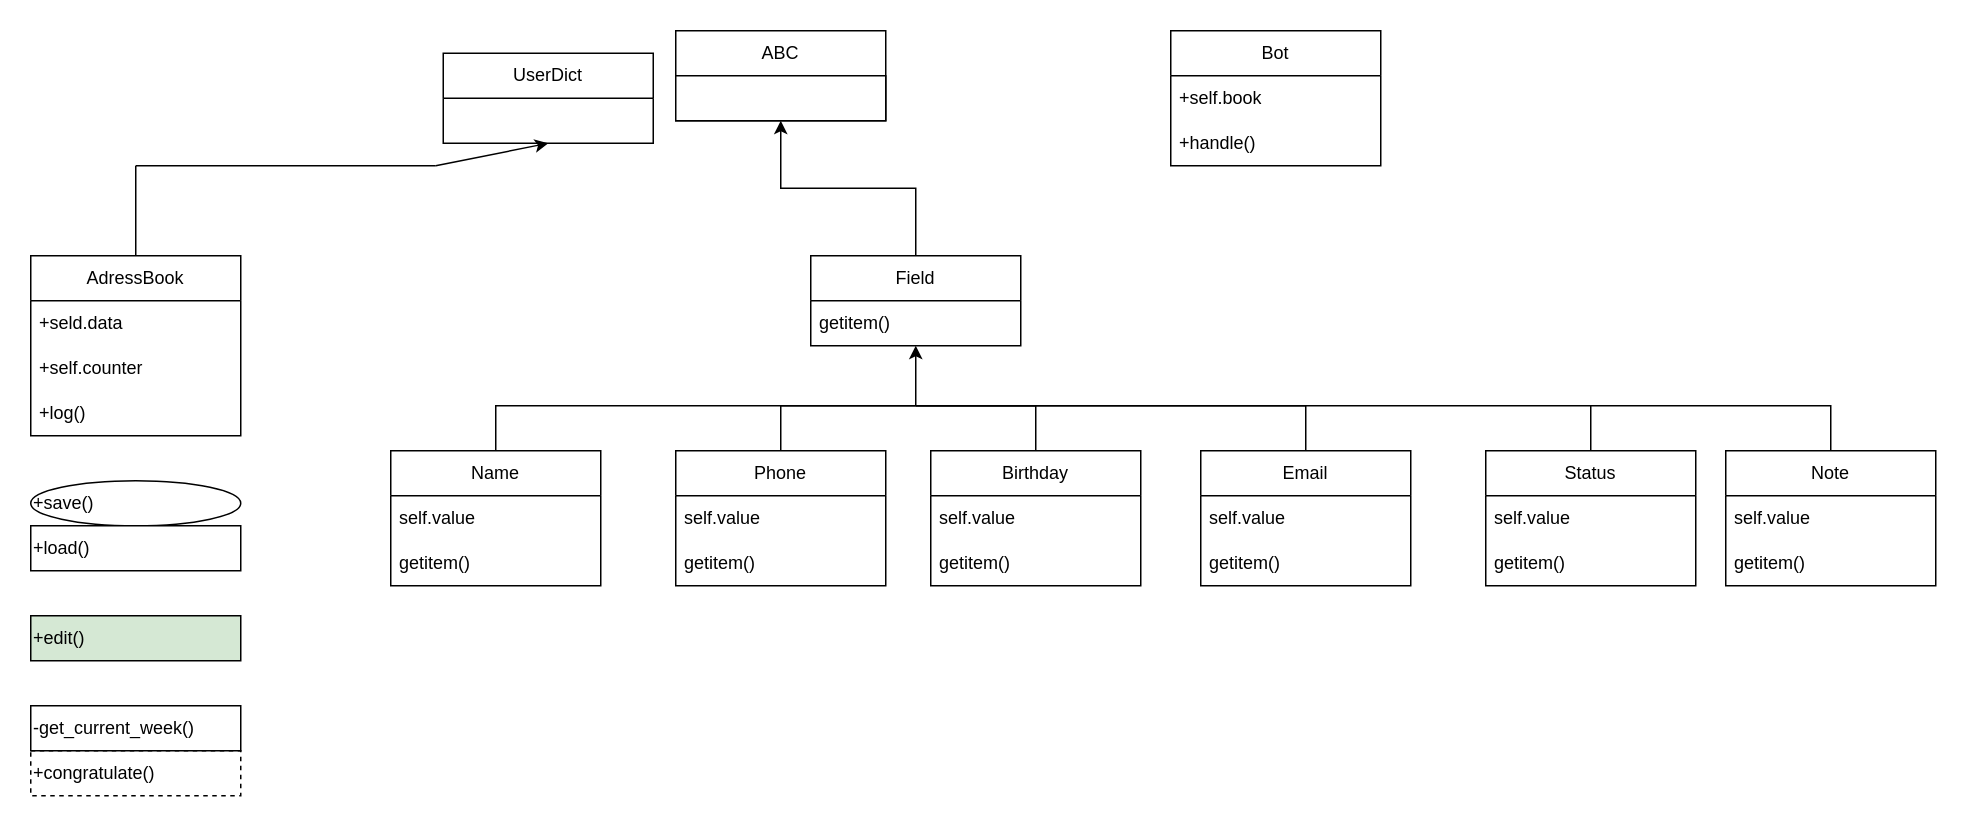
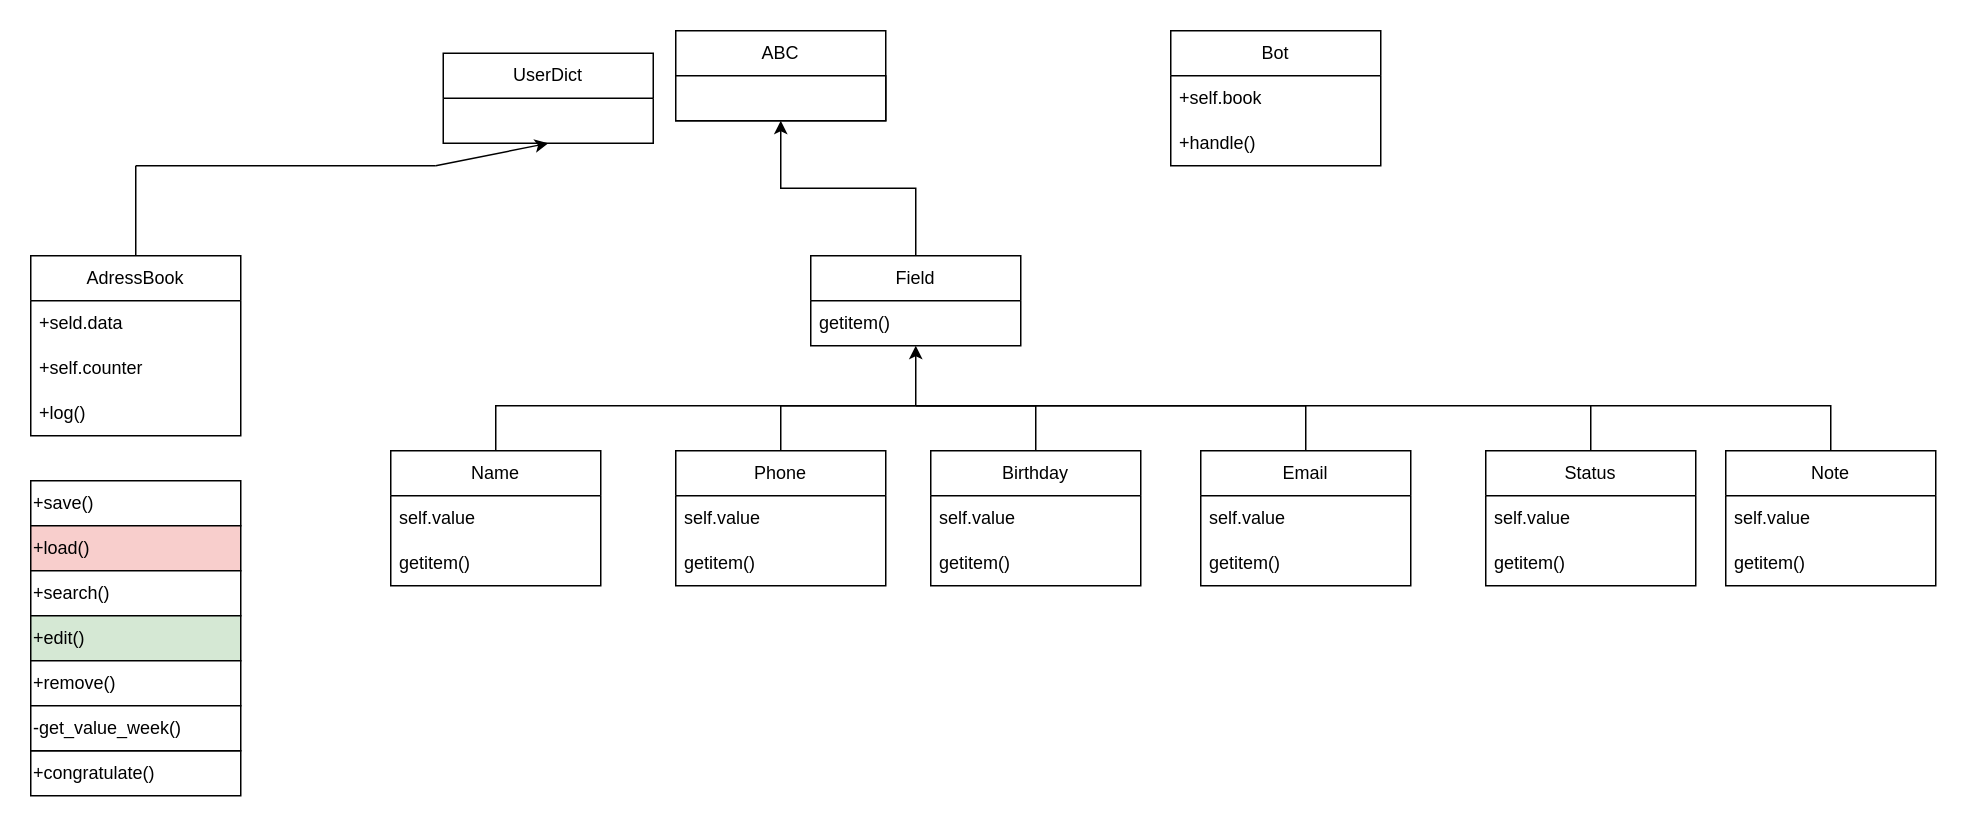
  <mxCell id="0" />
  <mxCell id="1" parent="0" />
  <mxCell id="2" value="" style="group;labelBackgroundColor=none;" vertex="1" connectable="0" parent="1"><mxGeometry x="20" y="170" width="140" height="360" as="geometry" /></mxCell>
- <mxCell id="3" value="+congratulate()" style="rounded=0;whiteSpace=wrap;html=1;labelBackgroundColor=none;align=left;dashed=1;" vertex="1" parent="2"><mxGeometry y="330" width="140" height="30" as="geometry" /></mxCell>
+ <mxCell id="3" value="+congratulate()" style="rounded=0;whiteSpace=wrap;html=1;labelBackgroundColor=none;align=left;" vertex="1" parent="2"><mxGeometry y="330" width="140" height="30" as="geometry" /></mxCell>
  <mxCell id="4" value="" style="group;labelBackgroundColor=none;" vertex="1" connectable="0" parent="2"><mxGeometry width="140" height="330" as="geometry" /></mxCell>
  <mxCell id="5" value="" style="group;labelBackgroundColor=none;" vertex="1" connectable="0" parent="4"><mxGeometry width="140" height="270" as="geometry" /></mxCell>
  <mxCell id="6" value="AdressBook" style="swimlane;fontStyle=0;childLayout=stackLayout;horizontal=1;startSize=30;horizontalStack=0;resizeParent=1;resizeParentMax=0;resizeLast=0;collapsible=1;marginBottom=0;whiteSpace=wrap;html=1;flipH=0;labelBackgroundColor=none;" vertex="1" parent="5"><mxGeometry width="140" height="120" as="geometry"><mxRectangle x="340" y="220" width="110" height="30" as="alternateBounds" /></mxGeometry></mxCell>
  <mxCell id="7" value="+seld.data" style="text;strokeColor=none;fillColor=none;align=left;verticalAlign=middle;spacingLeft=4;spacingRight=4;overflow=hidden;points=[[0,0.5],[1,0.5]];portConstraint=eastwest;rotatable=0;whiteSpace=wrap;html=1;labelBackgroundColor=none;" vertex="1" parent="6"><mxGeometry y="30" width="140" height="30" as="geometry" /></mxCell>
  <mxCell id="8" value="+self.counter" style="text;strokeColor=none;fillColor=none;align=left;verticalAlign=middle;spacingLeft=4;spacingRight=4;overflow=hidden;points=[[0,0.5],[1,0.5]];portConstraint=eastwest;rotatable=0;whiteSpace=wrap;html=1;labelBackgroundColor=none;" vertex="1" parent="6"><mxGeometry y="60" width="140" height="30" as="geometry" /></mxCell>
  <mxCell id="9" value="+log()" style="text;strokeColor=none;fillColor=none;align=left;verticalAlign=middle;spacingLeft=4;spacingRight=4;overflow=hidden;points=[[0,0.5],[1,0.5]];portConstraint=eastwest;rotatable=0;whiteSpace=wrap;html=1;labelBackgroundColor=none;" vertex="1" parent="6"><mxGeometry y="90" width="140" height="30" as="geometry" /></mxCell>
- <mxCell id="10" value="+save()" style="ellipse;whiteSpace=wrap;html=1;labelBackgroundColor=none;align=left;" vertex="1" parent="5"><mxGeometry y="150" width="140" height="30" as="geometry" /></mxCell>
- <mxCell id="11" value="&lt;div style=&quot;&quot;&gt;&lt;span style=&quot;background-color: initial;&quot;&gt;+load()&lt;/span&gt;&lt;/div&gt;" style="rounded=0;whiteSpace=wrap;html=1;labelBackgroundColor=none;align=left;" vertex="1" parent="5"><mxGeometry y="180" width="140" height="30" as="geometry" /></mxCell>
+ <mxCell id="10" value="+save()" style="rounded=0;whiteSpace=wrap;html=1;labelBackgroundColor=none;align=left;" vertex="1" parent="5"><mxGeometry y="150" width="140" height="30" as="geometry" /></mxCell>
+ <mxCell id="11" value="&lt;div style=&quot;&quot;&gt;&lt;span style=&quot;background-color: initial;&quot;&gt;+load()&lt;/span&gt;&lt;/div&gt;" style="rounded=0;whiteSpace=wrap;html=1;labelBackgroundColor=none;align=left;fillColor=#f8cecc;" vertex="1" parent="5"><mxGeometry y="180" width="140" height="30" as="geometry" /></mxCell>
+ <mxCell id="12" value="+search()" style="rounded=0;whiteSpace=wrap;html=1;labelBackgroundColor=none;align=left;" vertex="1" parent="5"><mxGeometry y="210" width="140" height="30" as="geometry" /></mxCell>
  <mxCell id="13" value="+edit()" style="rounded=0;whiteSpace=wrap;html=1;labelBackgroundColor=none;align=left;fillColor=#d5e8d4;" vertex="1" parent="5"><mxGeometry y="240" width="140" height="30" as="geometry" /></mxCell>
- <mxCell id="15" value="-get_current_week()" style="rounded=0;whiteSpace=wrap;html=1;labelBackgroundColor=none;align=left;" vertex="1" parent="4"><mxGeometry y="300" width="140" height="30" as="geometry" /></mxCell>
+ <mxCell id="14" value="+remove()" style="rounded=0;whiteSpace=wrap;html=1;labelBackgroundColor=none;align=left;" vertex="1" parent="4"><mxGeometry y="270" width="140" height="30" as="geometry" /></mxCell>
+ <mxCell id="15" value="-get_value_week()" style="rounded=0;whiteSpace=wrap;html=1;labelBackgroundColor=none;align=left;" vertex="1" parent="4"><mxGeometry y="300" width="140" height="30" as="geometry" /></mxCell>
  <mxCell id="16" value="UserDict" style="swimlane;fontStyle=0;childLayout=stackLayout;horizontal=1;startSize=30;horizontalStack=0;resizeParent=1;resizeParentMax=0;resizeLast=0;collapsible=1;marginBottom=0;whiteSpace=wrap;html=1;labelBackgroundColor=none;" vertex="1" parent="1"><mxGeometry x="295" y="35" width="140" height="60" as="geometry" /></mxCell>
  <mxCell id="17" value="" style="endArrow=none;html=1;rounded=0;exitX=0.5;exitY=0;exitDx=0;exitDy=0;" edge="1" parent="1" source="6"><mxGeometry width="50" height="50" relative="1" as="geometry"><mxPoint x="190" y="280" as="sourcePoint" /><mxPoint x="90" as="targetPoint" y="110" /><Array as="points" /></mxGeometry></mxCell>
  <mxCell id="18" value="" style="endArrow=none;html=1;rounded=0;" edge="1" parent="1"><mxGeometry width="50" height="50" relative="1" as="geometry"><mxPoint x="90" as="sourcePoint" y="110" /><mxPoint x="290" as="targetPoint" y="110" /></mxGeometry></mxCell>
  <mxCell id="19" value="" style="endArrow=classic;html=1;rounded=0;entryX=0.5;entryY=1;entryDx=0;entryDy=0;" edge="1" parent="1" target="16"><mxGeometry width="50" height="50" relative="1" as="geometry"><mxPoint x="290" as="sourcePoint" y="110" /><mxPoint x="240" y="230" as="targetPoint" /></mxGeometry></mxCell>
  <mxCell id="20" value="" style="edgeStyle=orthogonalEdgeStyle;rounded=0;orthogonalLoop=1;jettySize=auto;html=1;" edge="1" parent="1" source="21" target="25"><mxGeometry relative="1" as="geometry" /></mxCell>
  <mxCell id="21" value="Field" style="swimlane;fontStyle=0;childLayout=stackLayout;horizontal=1;startSize=30;horizontalStack=0;resizeParent=1;resizeParentMax=0;resizeLast=0;collapsible=1;marginBottom=0;whiteSpace=wrap;html=1;" vertex="1" parent="1"><mxGeometry x="540" y="170" width="140" height="60" as="geometry" /></mxCell>
  <mxCell id="22" value="getitem()" style="text;strokeColor=none;fillColor=none;align=left;verticalAlign=middle;spacingLeft=4;spacingRight=4;overflow=hidden;points=[[0,0.5],[1,0.5]];portConstraint=eastwest;rotatable=0;whiteSpace=wrap;html=1;" vertex="1" parent="21"><mxGeometry y="30" width="140" height="30" as="geometry" /></mxCell>
  <mxCell id="23" value="" style="whiteSpace=wrap;html=1;fontStyle=0;startSize=30;" vertex="1" parent="21"><mxGeometry y="60" width="140" as="geometry" /></mxCell>
  <mxCell id="24" value="ABC" style="swimlane;fontStyle=0;childLayout=stackLayout;horizontal=1;startSize=30;horizontalStack=0;resizeParent=1;resizeParentMax=0;resizeLast=0;collapsible=1;marginBottom=0;whiteSpace=wrap;html=1;" vertex="1" parent="1"><mxGeometry x="450" y="20" width="140" height="60" as="geometry" /></mxCell>
  <mxCell id="25" value="" style="whiteSpace=wrap;html=1;fontStyle=0;startSize=30;" vertex="1" parent="24"><mxGeometry y="30" width="140" height="30" as="geometry" /></mxCell>
  <mxCell id="26" value="Name" style="swimlane;fontStyle=0;childLayout=stackLayout;horizontal=1;startSize=30;horizontalStack=0;resizeParent=1;resizeParentMax=0;resizeLast=0;collapsible=1;marginBottom=0;whiteSpace=wrap;html=1;" vertex="1" parent="1"><mxGeometry x="260" y="300" width="140" height="90" as="geometry" /></mxCell>
  <mxCell id="27" value="self.value" style="text;strokeColor=none;fillColor=none;align=left;verticalAlign=middle;spacingLeft=4;spacingRight=4;overflow=hidden;points=[[0,0.5],[1,0.5]];portConstraint=eastwest;rotatable=0;whiteSpace=wrap;html=1;" vertex="1" parent="26"><mxGeometry y="30" width="140" height="30" as="geometry" /></mxCell>
  <mxCell id="28" value="getitem()" style="text;strokeColor=none;fillColor=none;align=left;verticalAlign=middle;spacingLeft=4;spacingRight=4;overflow=hidden;points=[[0,0.5],[1,0.5]];portConstraint=eastwest;rotatable=0;whiteSpace=wrap;html=1;" vertex="1" parent="26"><mxGeometry y="60" width="140" height="30" as="geometry" /></mxCell>
  <mxCell id="29" value="Phone" style="swimlane;fontStyle=0;childLayout=stackLayout;horizontal=1;startSize=30;horizontalStack=0;resizeParent=1;resizeParentMax=0;resizeLast=0;collapsible=1;marginBottom=0;whiteSpace=wrap;html=1;" vertex="1" parent="1"><mxGeometry x="450" y="300" width="140" height="90" as="geometry" /></mxCell>
  <mxCell id="30" value="self.value" style="text;strokeColor=none;fillColor=none;align=left;verticalAlign=middle;spacingLeft=4;spacingRight=4;overflow=hidden;points=[[0,0.5],[1,0.5]];portConstraint=eastwest;rotatable=0;whiteSpace=wrap;html=1;" vertex="1" parent="29"><mxGeometry y="30" width="140" height="30" as="geometry" /></mxCell>
  <mxCell id="31" value="getitem()" style="text;strokeColor=none;fillColor=none;align=left;verticalAlign=middle;spacingLeft=4;spacingRight=4;overflow=hidden;points=[[0,0.5],[1,0.5]];portConstraint=eastwest;rotatable=0;whiteSpace=wrap;html=1;" vertex="1" parent="29"><mxGeometry y="60" width="140" height="30" as="geometry" /></mxCell>
  <mxCell id="32" value="Birthday" style="swimlane;fontStyle=0;childLayout=stackLayout;horizontal=1;startSize=30;horizontalStack=0;resizeParent=1;resizeParentMax=0;resizeLast=0;collapsible=1;marginBottom=0;whiteSpace=wrap;html=1;" vertex="1" parent="1"><mxGeometry x="620" y="300" width="140" height="90" as="geometry" /></mxCell>
  <mxCell id="33" value="self.value" style="text;strokeColor=none;fillColor=none;align=left;verticalAlign=middle;spacingLeft=4;spacingRight=4;overflow=hidden;points=[[0,0.5],[1,0.5]];portConstraint=eastwest;rotatable=0;whiteSpace=wrap;html=1;" vertex="1" parent="32"><mxGeometry y="30" width="140" height="30" as="geometry" /></mxCell>
  <mxCell id="34" value="getitem()" style="text;strokeColor=none;fillColor=none;align=left;verticalAlign=middle;spacingLeft=4;spacingRight=4;overflow=hidden;points=[[0,0.5],[1,0.5]];portConstraint=eastwest;rotatable=0;whiteSpace=wrap;html=1;" vertex="1" parent="32"><mxGeometry y="60" width="140" height="30" as="geometry" /></mxCell>
  <mxCell id="35" value="Email" style="swimlane;fontStyle=0;childLayout=stackLayout;horizontal=1;startSize=30;horizontalStack=0;resizeParent=1;resizeParentMax=0;resizeLast=0;collapsible=1;marginBottom=0;whiteSpace=wrap;html=1;" vertex="1" parent="1"><mxGeometry x="800" y="300" width="140" height="90" as="geometry" /></mxCell>
  <mxCell id="36" value="self.value" style="text;strokeColor=none;fillColor=none;align=left;verticalAlign=middle;spacingLeft=4;spacingRight=4;overflow=hidden;points=[[0,0.5],[1,0.5]];portConstraint=eastwest;rotatable=0;whiteSpace=wrap;html=1;" vertex="1" parent="35"><mxGeometry y="30" width="140" height="30" as="geometry" /></mxCell>
  <mxCell id="37" value="getitem()" style="text;strokeColor=none;fillColor=none;align=left;verticalAlign=middle;spacingLeft=4;spacingRight=4;overflow=hidden;points=[[0,0.5],[1,0.5]];portConstraint=eastwest;rotatable=0;whiteSpace=wrap;html=1;" vertex="1" parent="35"><mxGeometry y="60" width="140" height="30" as="geometry" /></mxCell>
  <mxCell id="38" value="Status" style="swimlane;fontStyle=0;childLayout=stackLayout;horizontal=1;startSize=30;horizontalStack=0;resizeParent=1;resizeParentMax=0;resizeLast=0;collapsible=1;marginBottom=0;whiteSpace=wrap;html=1;" vertex="1" parent="1"><mxGeometry x="990" y="300" width="140" height="90" as="geometry" /></mxCell>
  <mxCell id="39" value="self.value" style="text;strokeColor=none;fillColor=none;align=left;verticalAlign=middle;spacingLeft=4;spacingRight=4;overflow=hidden;points=[[0,0.5],[1,0.5]];portConstraint=eastwest;rotatable=0;whiteSpace=wrap;html=1;" vertex="1" parent="38"><mxGeometry y="30" width="140" height="30" as="geometry" /></mxCell>
  <mxCell id="40" value="getitem()" style="text;strokeColor=none;fillColor=none;align=left;verticalAlign=middle;spacingLeft=4;spacingRight=4;overflow=hidden;points=[[0,0.5],[1,0.5]];portConstraint=eastwest;rotatable=0;whiteSpace=wrap;html=1;" vertex="1" parent="38"><mxGeometry y="60" width="140" height="30" as="geometry" /></mxCell>
  <mxCell id="41" value="Note" style="swimlane;fontStyle=0;childLayout=stackLayout;horizontal=1;startSize=30;horizontalStack=0;resizeParent=1;resizeParentMax=0;resizeLast=0;collapsible=1;marginBottom=0;whiteSpace=wrap;html=1;" vertex="1" parent="1"><mxGeometry x="1150" y="300" width="140" height="90" as="geometry" /></mxCell>
  <mxCell id="42" value="self.value" style="text;strokeColor=none;fillColor=none;align=left;verticalAlign=middle;spacingLeft=4;spacingRight=4;overflow=hidden;points=[[0,0.5],[1,0.5]];portConstraint=eastwest;rotatable=0;whiteSpace=wrap;html=1;" vertex="1" parent="41"><mxGeometry y="30" width="140" height="30" as="geometry" /></mxCell>
  <mxCell id="43" value="getitem()" style="text;strokeColor=none;fillColor=none;align=left;verticalAlign=middle;spacingLeft=4;spacingRight=4;overflow=hidden;points=[[0,0.5],[1,0.5]];portConstraint=eastwest;rotatable=0;whiteSpace=wrap;html=1;" vertex="1" parent="41"><mxGeometry y="60" width="140" height="30" as="geometry" /></mxCell>
  <mxCell id="44" value="" style="endArrow=classic;html=1;rounded=0;entryX=0;entryY=0;entryDx=0;entryDy=0;" edge="1" parent="1" target="23"><mxGeometry width="50" height="50" relative="1" as="geometry"><mxPoint x="610" y="270" as="sourcePoint" /><mxPoint x="790" y="330" as="targetPoint" /></mxGeometry></mxCell>
  <mxCell id="45" value="" style="endArrow=none;html=1;rounded=0;exitX=0.5;exitY=0;exitDx=0;exitDy=0;" edge="1" parent="1" source="26"><mxGeometry width="50" height="50" relative="1" as="geometry"><mxPoint x="740" y="380" as="sourcePoint" /><mxPoint x="610" y="270" as="targetPoint" /><Array as="points"><mxPoint x="330" y="270" /></Array></mxGeometry></mxCell>
  <mxCell id="46" value="" style="endArrow=none;html=1;rounded=0;exitX=0.5;exitY=0;exitDx=0;exitDy=0;" edge="1" parent="1" source="29"><mxGeometry width="50" height="50" relative="1" as="geometry"><mxPoint x="740" y="380" as="sourcePoint" /><mxPoint x="610" y="270" as="targetPoint" /><Array as="points"><mxPoint x="520" y="270" /></Array></mxGeometry></mxCell>
  <mxCell id="47" value="" style="endArrow=none;html=1;rounded=0;exitX=0.5;exitY=0;exitDx=0;exitDy=0;" edge="1" parent="1" source="32"><mxGeometry width="50" height="50" relative="1" as="geometry"><mxPoint x="740" y="380" as="sourcePoint" /><mxPoint x="610" y="270" as="targetPoint" /><Array as="points"><mxPoint x="690" y="270" /></Array></mxGeometry></mxCell>
  <mxCell id="48" value="" style="endArrow=none;html=1;rounded=0;entryX=0.5;entryY=0;entryDx=0;entryDy=0;" edge="1" parent="1" target="35"><mxGeometry width="50" height="50" relative="1" as="geometry"><mxPoint x="610" y="270" as="sourcePoint" /><mxPoint x="790" y="330" as="targetPoint" /><Array as="points"><mxPoint x="870" y="270" /></Array></mxGeometry></mxCell>
  <mxCell id="49" value="" style="endArrow=none;html=1;rounded=0;exitX=0.5;exitY=0;exitDx=0;exitDy=0;" edge="1" parent="1" source="38"><mxGeometry width="50" height="50" relative="1" as="geometry"><mxPoint x="740" y="380" as="sourcePoint" /><mxPoint x="610" y="270" as="targetPoint" /><Array as="points"><mxPoint x="1060" y="270" /></Array></mxGeometry></mxCell>
  <mxCell id="50" value="" style="endArrow=none;html=1;rounded=0;exitX=0.5;exitY=0;exitDx=0;exitDy=0;" edge="1" parent="1" source="41"><mxGeometry width="50" height="50" relative="1" as="geometry"><mxPoint x="740" y="380" as="sourcePoint" /><mxPoint x="1060" y="270" as="targetPoint" /><Array as="points"><mxPoint x="1220" y="270" /></Array></mxGeometry></mxCell>
  <mxCell id="51" value="Bot" style="swimlane;fontStyle=0;childLayout=stackLayout;horizontal=1;startSize=30;horizontalStack=0;resizeParent=1;resizeParentMax=0;resizeLast=0;collapsible=1;marginBottom=0;whiteSpace=wrap;html=1;" vertex="1" parent="1"><mxGeometry x="780" y="20" width="140" height="90" as="geometry" /></mxCell>
  <mxCell id="52" value="+self.book" style="text;strokeColor=none;fillColor=none;align=left;verticalAlign=middle;spacingLeft=4;spacingRight=4;overflow=hidden;points=[[0,0.5],[1,0.5]];portConstraint=eastwest;rotatable=0;whiteSpace=wrap;html=1;" vertex="1" parent="51"><mxGeometry y="30" width="140" height="30" as="geometry" /></mxCell>
  <mxCell id="53" value="+handle()" style="text;strokeColor=none;fillColor=none;align=left;verticalAlign=middle;spacingLeft=4;spacingRight=4;overflow=hidden;points=[[0,0.5],[1,0.5]];portConstraint=eastwest;rotatable=0;whiteSpace=wrap;html=1;" vertex="1" parent="51"><mxGeometry y="60" width="140" height="30" as="geometry" /></mxCell>
